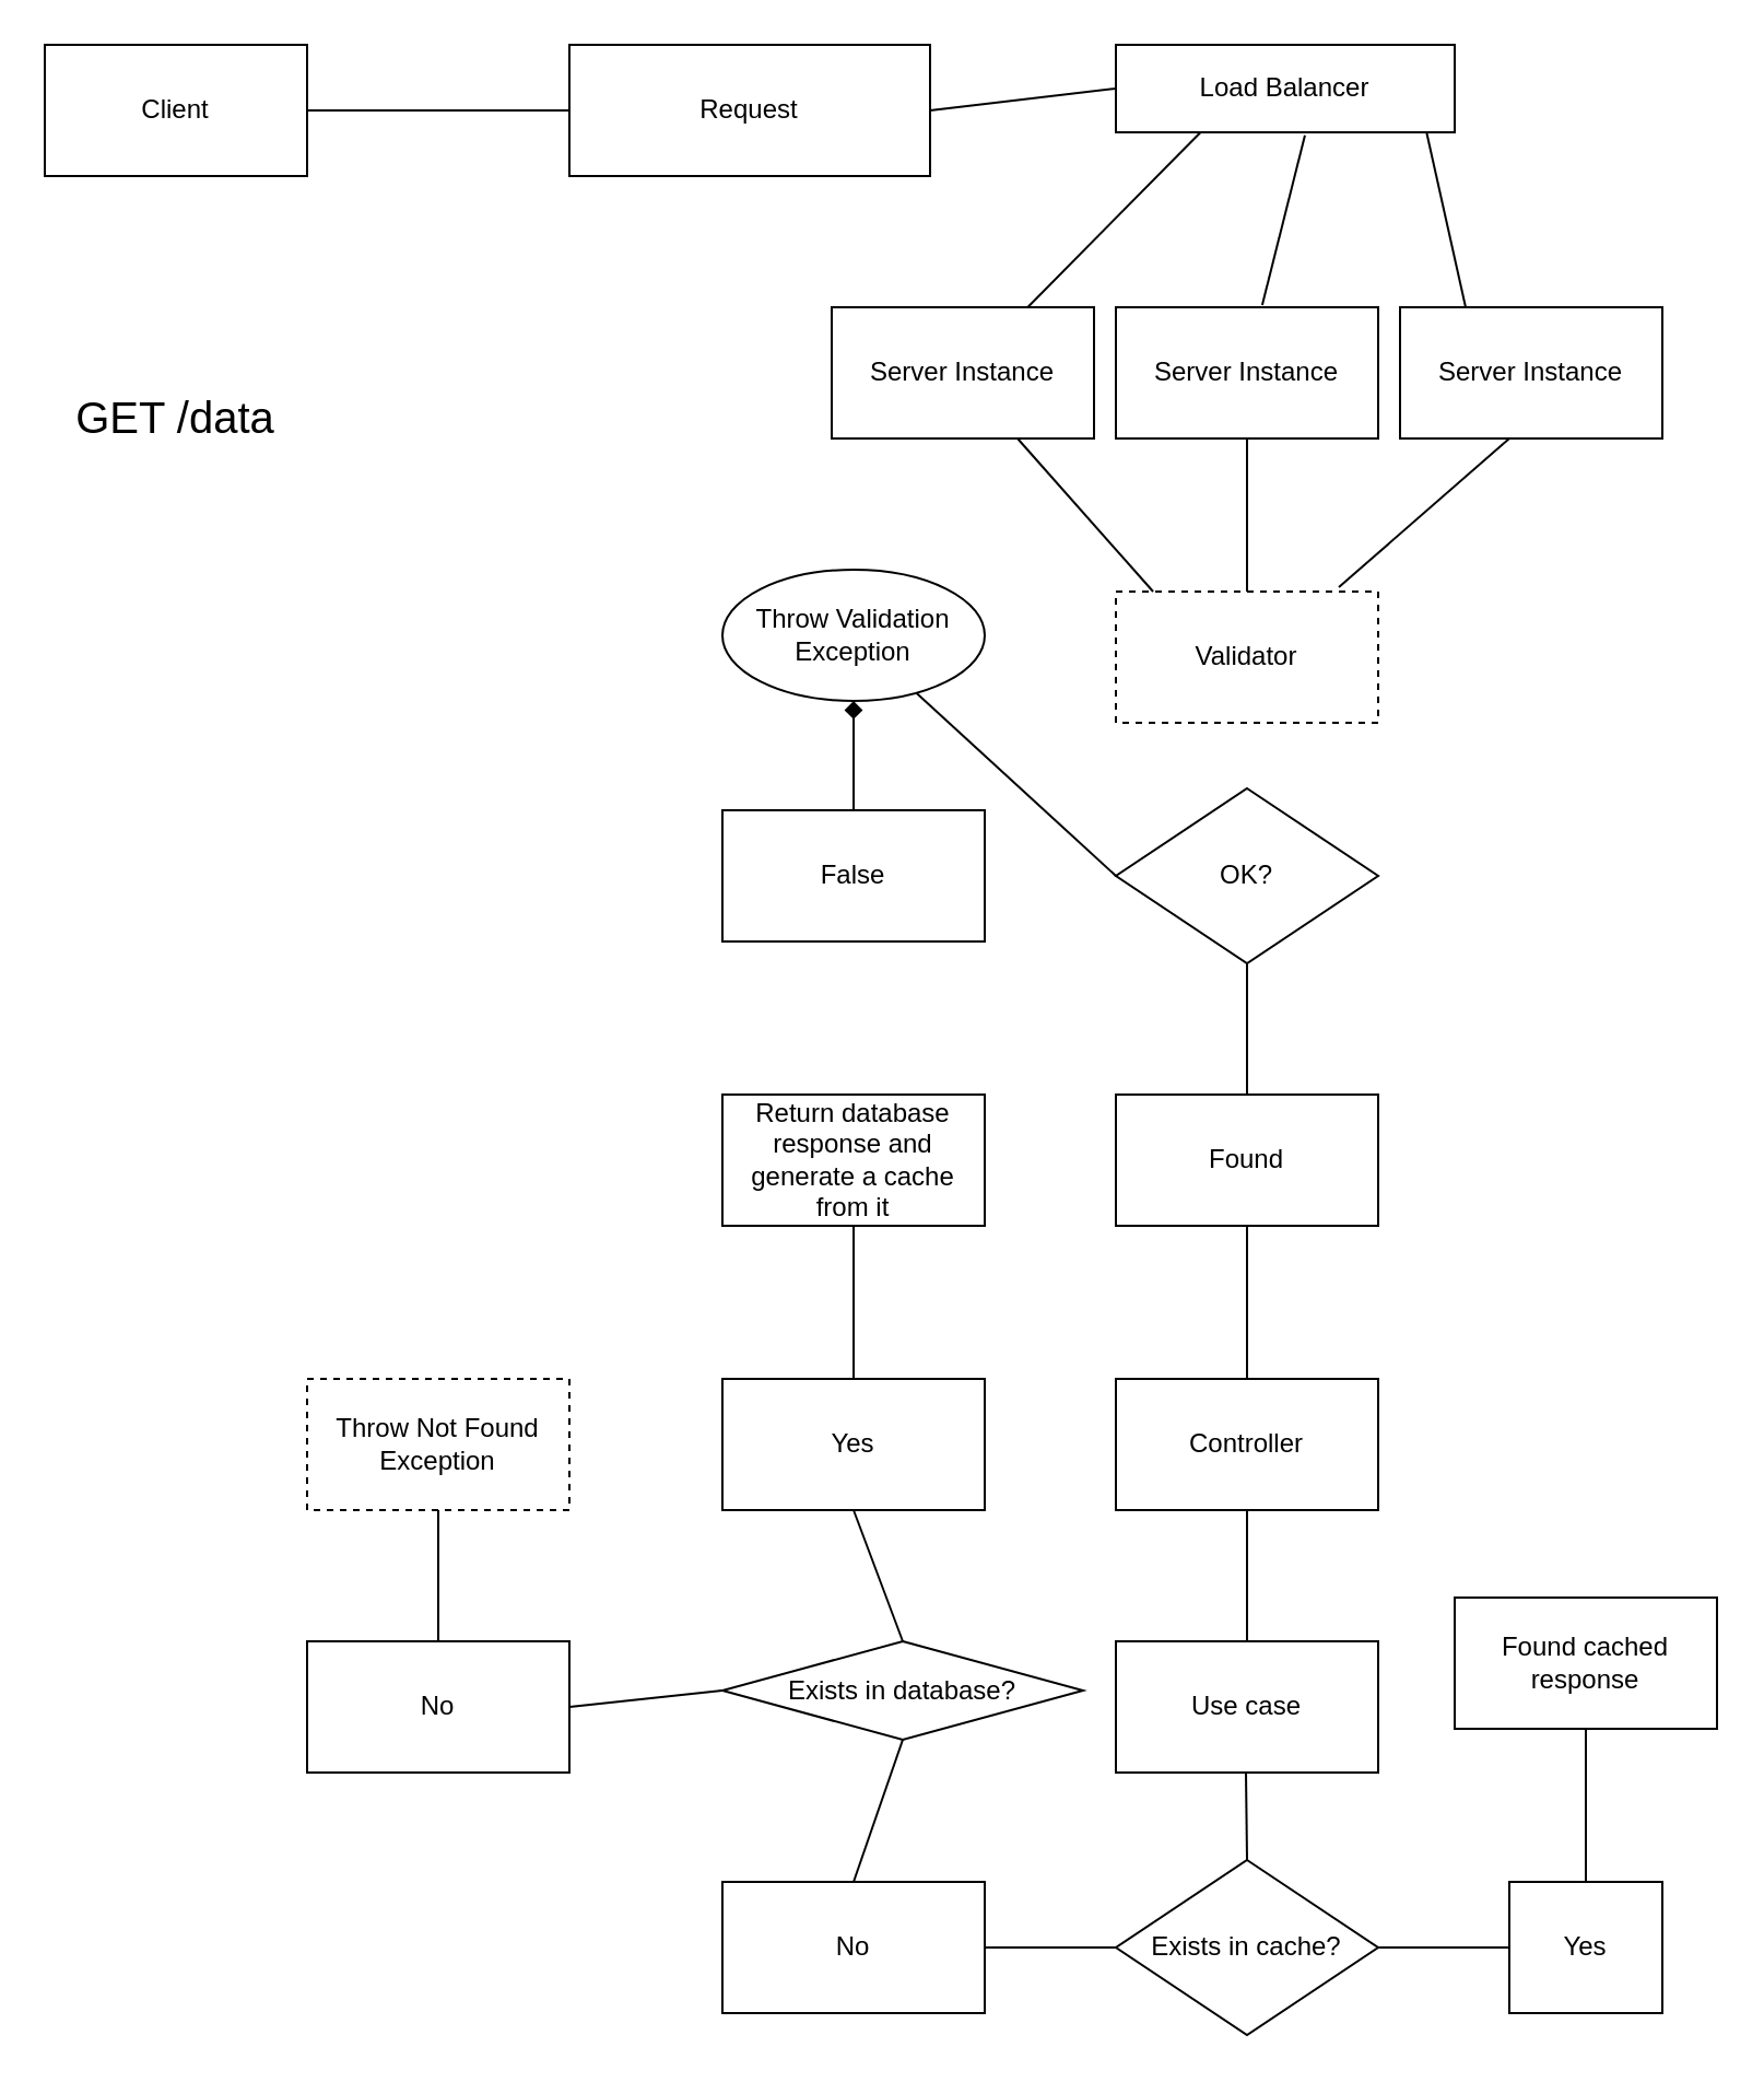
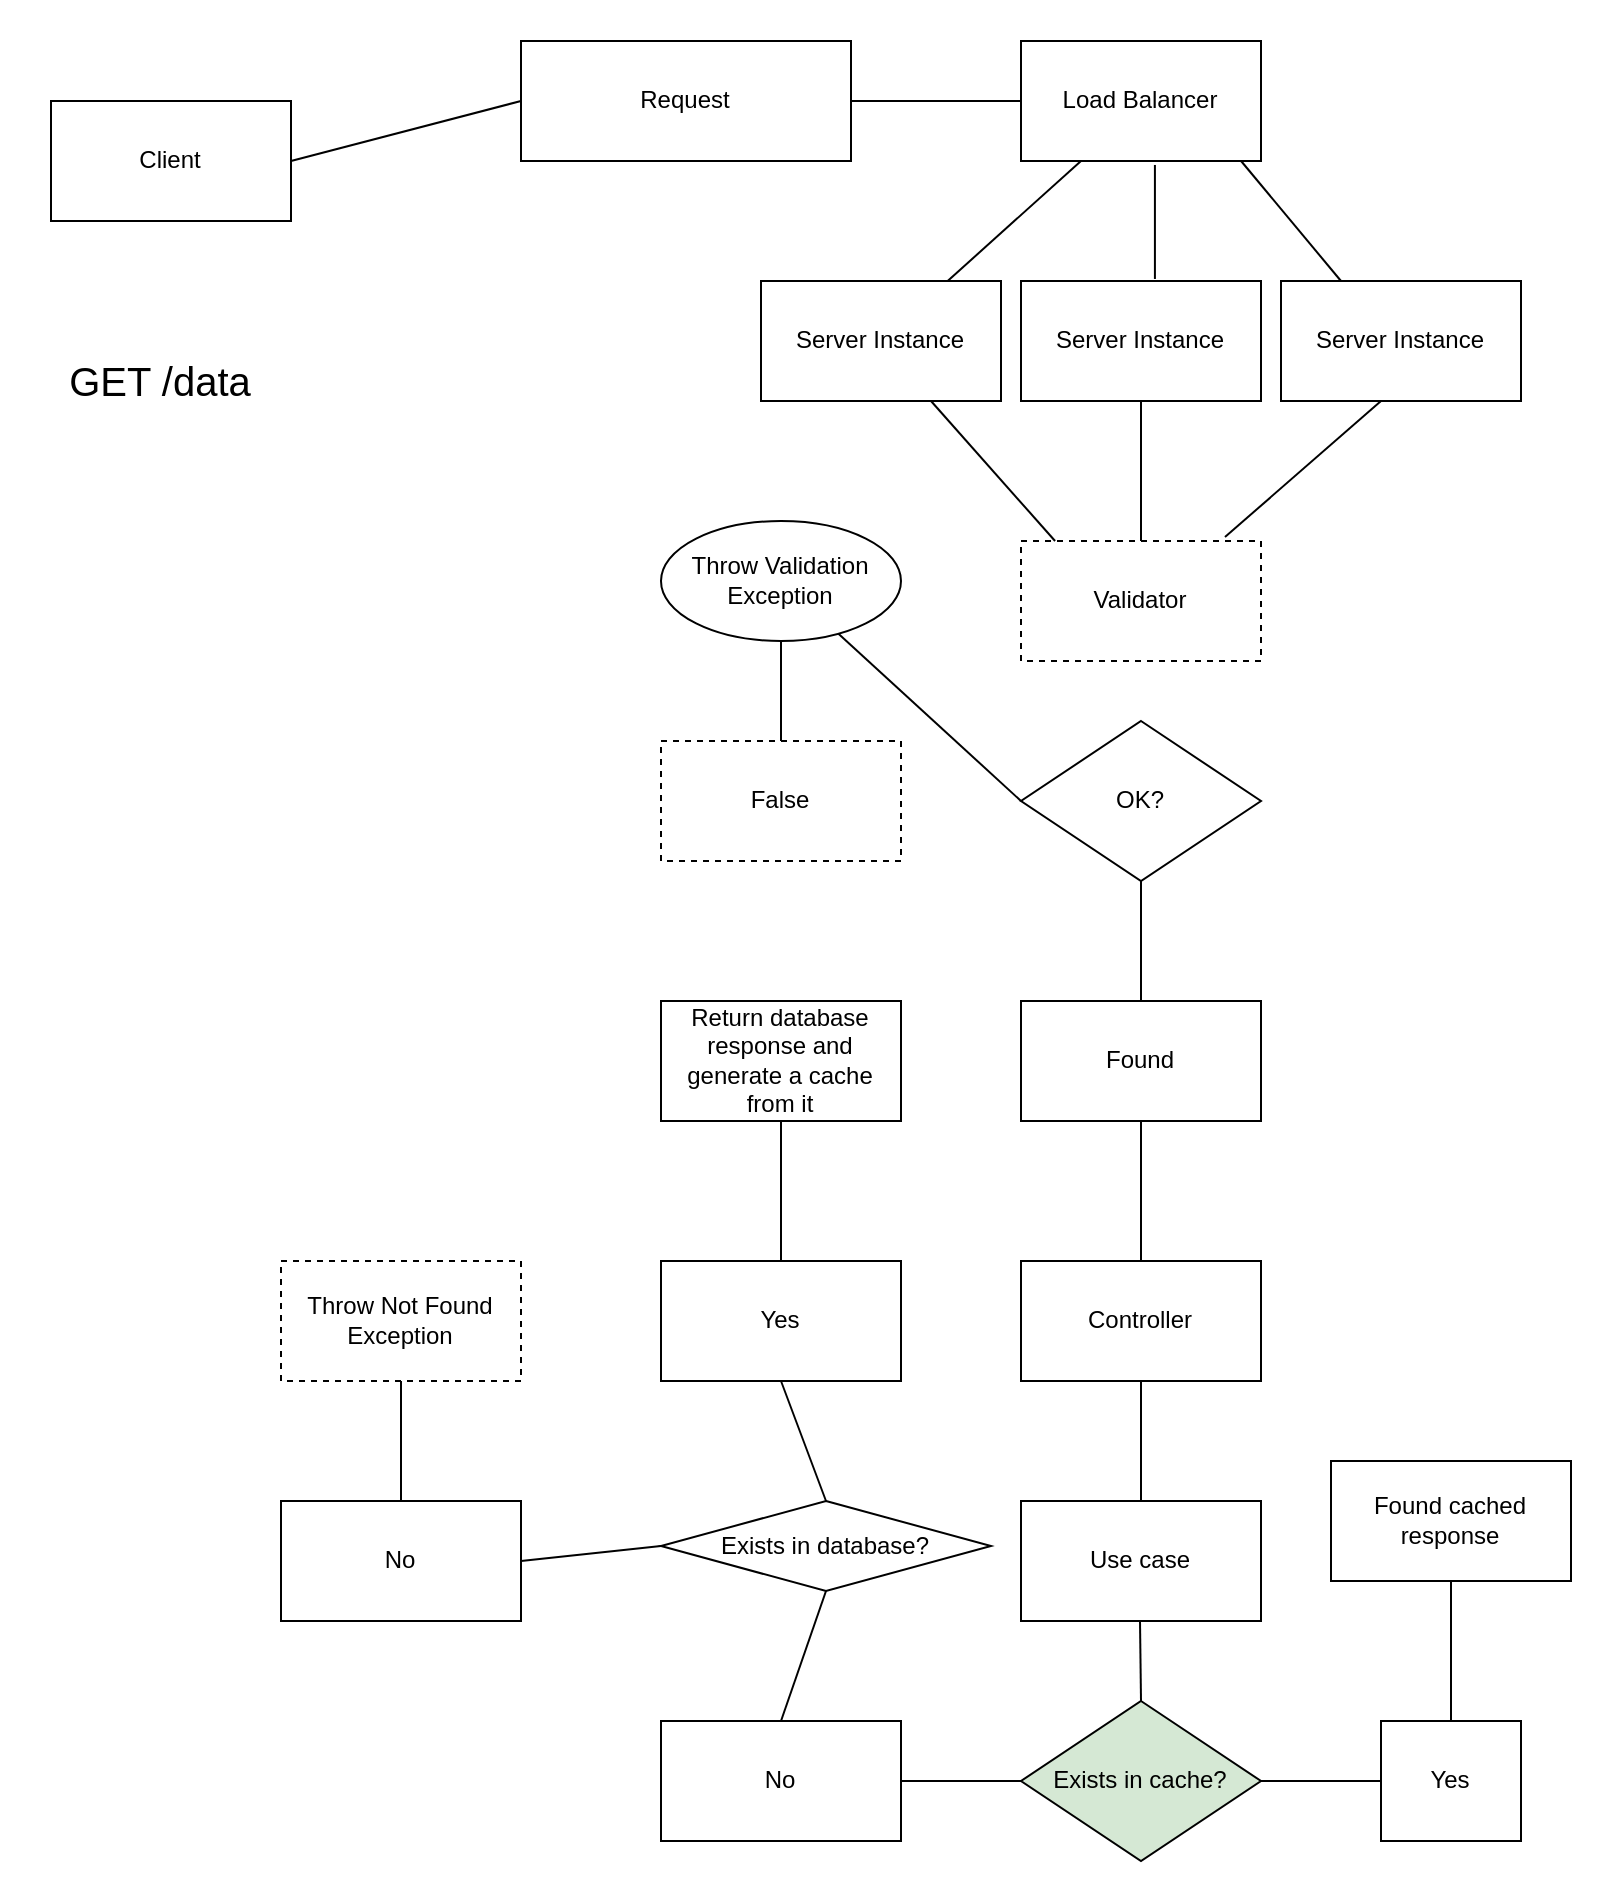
  <mxCell id="0" />
  <mxCell id="1" parent="0" />
- <mxCell id="2" value="Client" style="rounded=0;whiteSpace=wrap;html=1;" vertex="1" parent="1"><mxGeometry x="20" y="20" width="120" height="60" as="geometry" /></mxCell>
+ <mxCell id="2" value="Client" style="rounded=0;whiteSpace=wrap;html=1;" vertex="1" parent="1"><mxGeometry x="25" y="50" width="120" height="60" as="geometry" /></mxCell>
  <mxCell id="3" value="" style="endArrow=none;html=1;rounded=0;exitX=1;exitY=0.5;exitDx=0;exitDy=0;entryX=0;entryY=0.5;entryDx=0;entryDy=0;" edge="1" parent="1" source="2" target="4"><mxGeometry width="50" height="50" relative="1" as="geometry"><mxPoint x="380" y="340" as="sourcePoint" /><mxPoint x="430" y="290" as="targetPoint" /></mxGeometry></mxCell>
  <mxCell id="4" value="Request" style="rounded=0;whiteSpace=wrap;html=1;" vertex="1" parent="1"><mxGeometry x="260" y="20" width="165" height="60" as="geometry" /></mxCell>
- <mxCell id="5" value="Load Balancer" style="rounded=0;whiteSpace=wrap;html=1;" vertex="1" parent="1"><mxGeometry x="510" y="20" width="155" height="40" as="geometry" /></mxCell>
+ <mxCell id="5" value="Load Balancer" style="rounded=0;whiteSpace=wrap;html=1;" vertex="1" parent="1"><mxGeometry x="510" y="20" width="120" height="60" as="geometry" /></mxCell>
  <mxCell id="6" value="" style="endArrow=none;html=1;rounded=0;entryX=0;entryY=0.5;entryDx=0;entryDy=0;exitX=1;exitY=0.5;exitDx=0;exitDy=0;" edge="1" parent="1" source="4" target="5"><mxGeometry width="50" height="50" relative="1" as="geometry"><mxPoint x="380" y="340" as="sourcePoint" /><mxPoint x="430" y="290" as="targetPoint" /></mxGeometry></mxCell>
  <mxCell id="7" value="&lt;div&gt;Server Instance&lt;/div&gt;" style="rounded=0;whiteSpace=wrap;html=1;" vertex="1" parent="1"><mxGeometry x="380" y="140" width="120" height="60" as="geometry" /></mxCell>
  <mxCell id="8" value="&lt;div&gt;Server Instance&lt;/div&gt;" style="rounded=0;whiteSpace=wrap;html=1;" vertex="1" parent="1"><mxGeometry x="510" y="140" width="120" height="60" as="geometry" /></mxCell>
  <mxCell id="9" value="&lt;div&gt;Server Instance&lt;/div&gt;" style="rounded=0;whiteSpace=wrap;html=1;" vertex="1" parent="1"><mxGeometry x="640" y="140" width="120" height="60" as="geometry" /></mxCell>
  <mxCell id="10" value="" style="endArrow=none;html=1;rounded=0;entryX=0.25;entryY=1;entryDx=0;entryDy=0;" edge="1" parent="1" source="7" target="5"><mxGeometry width="50" height="50" relative="1" as="geometry"><mxPoint x="380" y="340" as="sourcePoint" /><mxPoint x="430" y="290" as="targetPoint" /></mxGeometry></mxCell>
  <mxCell id="11" value="" style="endArrow=none;html=1;rounded=0;entryX=0.558;entryY=1.033;entryDx=0;entryDy=0;entryPerimeter=0;exitX=0.558;exitY=-0.017;exitDx=0;exitDy=0;exitPerimeter=0;" edge="1" parent="1" source="8" target="5"><mxGeometry width="50" height="50" relative="1" as="geometry"><mxPoint x="580" y="130" as="sourcePoint" /><mxPoint x="430" y="290" as="targetPoint" /></mxGeometry></mxCell>
  <mxCell id="12" value="" style="endArrow=none;html=1;rounded=0;entryX=0.917;entryY=1;entryDx=0;entryDy=0;entryPerimeter=0;exitX=0.25;exitY=0;exitDx=0;exitDy=0;" edge="1" parent="1" source="9" target="5"><mxGeometry width="50" height="50" relative="1" as="geometry"><mxPoint x="380" y="340" as="sourcePoint" /><mxPoint x="430" y="290" as="targetPoint" /></mxGeometry></mxCell>
  <mxCell id="13" value="Validator" style="rounded=0;whiteSpace=wrap;html=1;dashed=1;" vertex="1" parent="1"><mxGeometry x="510" y="270" width="120" height="60" as="geometry" /></mxCell>
  <mxCell id="14" value="" style="endArrow=none;html=1;rounded=0;exitX=0.142;exitY=0;exitDx=0;exitDy=0;exitPerimeter=0;" edge="1" parent="1" source="13"><mxGeometry width="50" height="50" relative="1" as="geometry"><mxPoint x="415" y="250" as="sourcePoint" /><mxPoint x="465" y="200" as="targetPoint" /></mxGeometry></mxCell>
  <mxCell id="15" value="" style="endArrow=none;html=1;rounded=0;exitX=0.5;exitY=0;exitDx=0;exitDy=0;" edge="1" parent="1" source="13"><mxGeometry width="50" height="50" relative="1" as="geometry"><mxPoint x="520" y="250" as="sourcePoint" /><mxPoint x="570" y="200" as="targetPoint" /></mxGeometry></mxCell>
  <mxCell id="16" value="" style="endArrow=none;html=1;rounded=0;exitX=0.85;exitY=-0.033;exitDx=0;exitDy=0;exitPerimeter=0;" edge="1" parent="1" source="13"><mxGeometry width="50" height="50" relative="1" as="geometry"><mxPoint x="640" y="250" as="sourcePoint" /><mxPoint x="690" y="200" as="targetPoint" /></mxGeometry></mxCell>
  <mxCell id="17" value="OK?" style="rhombus;whiteSpace=wrap;html=1;" vertex="1" parent="1"><mxGeometry x="510" y="360" width="120" height="80" as="geometry" /></mxCell>
  <mxCell id="18" value="" style="endArrow=none;html=1;rounded=0;exitX=0;exitY=0.5;exitDx=0;exitDy=0;" edge="1" parent="1" source="17" target="20"><mxGeometry width="50" height="50" relative="1" as="geometry"><mxPoint x="380" y="370" as="sourcePoint" /><mxPoint x="430" y="320" as="targetPoint" /></mxGeometry></mxCell>
- <mxCell id="19" value="False" style="rounded=0;whiteSpace=wrap;html=1;" vertex="1" parent="1"><mxGeometry x="330" y="370" width="120" height="60" as="geometry" /></mxCell>
+ <mxCell id="19" value="False" style="rounded=0;whiteSpace=wrap;html=1;dashed=1;" vertex="1" parent="1"><mxGeometry x="330" y="370" width="120" height="60" as="geometry" /></mxCell>
  <mxCell id="20" value="Throw Validation Exception" style="ellipse;whiteSpace=wrap;html=1;" vertex="1" parent="1"><mxGeometry x="330" y="260" width="120" height="60" as="geometry" /></mxCell>
- <mxCell id="21" value="" style="endArrow=diamond;html=1;rounded=0;entryX=0.5;entryY=1;entryDx=0;entryDy=0;exitX=0.5;exitY=0;exitDx=0;exitDy=0;" edge="1" parent="1" source="19" target="20"><mxGeometry width="50" height="50" relative="1" as="geometry"><mxPoint x="380" y="370" as="sourcePoint" /><mxPoint x="430" y="320" as="targetPoint" /></mxGeometry></mxCell>
+ <mxCell id="21" value="" style="endArrow=none;html=1;rounded=0;entryX=0.5;entryY=1;entryDx=0;entryDy=0;exitX=0.5;exitY=0;exitDx=0;exitDy=0;" edge="1" parent="1" source="19" target="20"><mxGeometry width="50" height="50" relative="1" as="geometry"><mxPoint x="380" y="370" as="sourcePoint" /><mxPoint x="430" y="320" as="targetPoint" /></mxGeometry></mxCell>
  <mxCell id="22" value="Found" style="rounded=0;whiteSpace=wrap;html=1;" vertex="1" parent="1"><mxGeometry x="510" y="500" width="120" height="60" as="geometry" /></mxCell>
  <mxCell id="23" value="" style="endArrow=none;html=1;rounded=0;exitX=0.5;exitY=0;exitDx=0;exitDy=0;" edge="1" parent="1" source="22"><mxGeometry width="50" height="50" relative="1" as="geometry"><mxPoint x="520" y="490" as="sourcePoint" /><mxPoint x="570" y="440" as="targetPoint" /></mxGeometry></mxCell>
  <mxCell id="24" value="Controller" style="rounded=0;whiteSpace=wrap;html=1;" vertex="1" parent="1"><mxGeometry x="510" y="630" width="120" height="60" as="geometry" /></mxCell>
  <mxCell id="25" value="Use case" style="rounded=0;whiteSpace=wrap;html=1;" vertex="1" parent="1"><mxGeometry x="510" y="750" width="120" height="60" as="geometry" /></mxCell>
  <mxCell id="26" value="" style="endArrow=none;html=1;rounded=0;exitX=0.5;exitY=0;exitDx=0;exitDy=0;" edge="1" parent="1" source="25"><mxGeometry width="50" height="50" relative="1" as="geometry"><mxPoint x="520" y="740" as="sourcePoint" /><mxPoint x="570" y="690" as="targetPoint" /></mxGeometry></mxCell>
  <mxCell id="27" value="" style="endArrow=none;html=1;rounded=0;entryX=0.5;entryY=1;entryDx=0;entryDy=0;" edge="1" parent="1" source="24" target="22"><mxGeometry width="50" height="50" relative="1" as="geometry"><mxPoint x="530" y="610" as="sourcePoint" /><mxPoint x="580" y="560" as="targetPoint" /></mxGeometry></mxCell>
- <mxCell id="28" value="Exists in cache?" style="rhombus;whiteSpace=wrap;html=1;" vertex="1" parent="1"><mxGeometry x="510" y="850" width="120" height="80" as="geometry" /></mxCell>
+ <mxCell id="28" value="Exists in cache?" style="rhombus;whiteSpace=wrap;html=1;fillColor=#d5e8d4;" vertex="1" parent="1"><mxGeometry x="510" y="850" width="120" height="80" as="geometry" /></mxCell>
  <mxCell id="29" value="" style="endArrow=none;html=1;rounded=0;" edge="1" parent="1"><mxGeometry width="50" height="50" relative="1" as="geometry"><mxPoint x="570" y="850" as="sourcePoint" /><mxPoint x="569.5" y="810" as="targetPoint" /></mxGeometry></mxCell>
  <mxCell id="30" value="Yes" style="rounded=0;whiteSpace=wrap;html=1;" vertex="1" parent="1"><mxGeometry x="690" y="860" width="70" height="60" as="geometry" /></mxCell>
  <mxCell id="31" value="" style="endArrow=none;html=1;rounded=0;entryX=0;entryY=0.5;entryDx=0;entryDy=0;" edge="1" parent="1" target="30"><mxGeometry width="50" height="50" relative="1" as="geometry"><mxPoint x="630" y="890" as="sourcePoint" /><mxPoint x="680" y="840" as="targetPoint" /></mxGeometry></mxCell>
  <mxCell id="32" value="Found cached response" style="rounded=0;whiteSpace=wrap;html=1;" vertex="1" parent="1"><mxGeometry x="665" y="730" width="120" height="60" as="geometry" /></mxCell>
  <mxCell id="33" value="" style="endArrow=none;html=1;rounded=0;exitX=0.5;exitY=0;exitDx=0;exitDy=0;" edge="1" parent="1" source="30"><mxGeometry width="50" height="50" relative="1" as="geometry"><mxPoint x="675" y="840" as="sourcePoint" /><mxPoint x="725" y="790" as="targetPoint" /></mxGeometry></mxCell>
  <mxCell id="34" value="No" style="rounded=0;whiteSpace=wrap;html=1;" vertex="1" parent="1"><mxGeometry x="330" y="860" width="120" height="60" as="geometry" /></mxCell>
  <mxCell id="35" value="" style="endArrow=none;html=1;rounded=0;entryX=0;entryY=0.5;entryDx=0;entryDy=0;" edge="1" parent="1" target="28"><mxGeometry width="50" height="50" relative="1" as="geometry"><mxPoint x="450" y="890" as="sourcePoint" /><mxPoint x="500" y="840" as="targetPoint" /></mxGeometry></mxCell>
  <mxCell id="36" value="&lt;div&gt;Yes&lt;/div&gt;" style="rounded=0;whiteSpace=wrap;html=1;" vertex="1" parent="1"><mxGeometry x="330" y="630" width="120" height="60" as="geometry" /></mxCell>
  <mxCell id="37" value="" style="endArrow=none;html=1;rounded=0;exitX=0.5;exitY=0;exitDx=0;exitDy=0;entryX=0.5;entryY=1;entryDx=0;entryDy=0;" edge="1" parent="1" source="40" target="36"><mxGeometry width="50" height="50" relative="1" as="geometry"><mxPoint x="390" y="750" as="sourcePoint" /><mxPoint x="430" y="680" as="targetPoint" /></mxGeometry></mxCell>
  <mxCell id="38" value="" style="endArrow=none;html=1;rounded=0;exitX=0.5;exitY=0;exitDx=0;exitDy=0;entryX=0.5;entryY=1;entryDx=0;entryDy=0;" edge="1" parent="1" source="34" target="40"><mxGeometry width="50" height="50" relative="1" as="geometry"><mxPoint x="390" y="860" as="sourcePoint" /><mxPoint x="440" y="820" as="targetPoint" /></mxGeometry></mxCell>
  <mxCell id="39" value="GET /data" style="text;html=1;align=center;verticalAlign=middle;whiteSpace=wrap;rounded=0;fontSize=20;" vertex="1" parent="1"><mxGeometry x="20" y="175" width="120" height="30" as="geometry" /></mxCell>
  <mxCell id="40" value="Exists in database?" style="rhombus;whiteSpace=wrap;html=1;" vertex="1" parent="1"><mxGeometry x="330" y="750" width="165" height="45" as="geometry" /></mxCell>
  <mxCell id="41" value="Return database response and generate a cache from it" style="rounded=0;whiteSpace=wrap;html=1;" vertex="1" parent="1"><mxGeometry x="330" y="500" width="120" height="60" as="geometry" /></mxCell>
  <mxCell id="42" value="" style="endArrow=none;html=1;rounded=0;entryX=0.5;entryY=1;entryDx=0;entryDy=0;exitX=0.5;exitY=0;exitDx=0;exitDy=0;" edge="1" parent="1" source="36" target="41"><mxGeometry width="50" height="50" relative="1" as="geometry"><mxPoint x="390" y="620" as="sourcePoint" /><mxPoint x="440" y="570" as="targetPoint" /></mxGeometry></mxCell>
  <mxCell id="43" value="No" style="rounded=0;whiteSpace=wrap;html=1;" vertex="1" parent="1"><mxGeometry x="140" y="750" width="120" height="60" as="geometry" /></mxCell>
  <mxCell id="44" value="" style="endArrow=none;html=1;rounded=0;entryX=0;entryY=0.5;entryDx=0;entryDy=0;exitX=1;exitY=0.5;exitDx=0;exitDy=0;" edge="1" parent="1" source="43" target="40"><mxGeometry width="50" height="50" relative="1" as="geometry"><mxPoint x="270" y="790" as="sourcePoint" /><mxPoint x="320" y="740" as="targetPoint" /></mxGeometry></mxCell>
  <mxCell id="45" value="Throw Not Found Exception" style="rounded=0;whiteSpace=wrap;html=1;dashed=1;" vertex="1" parent="1"><mxGeometry x="140" y="630" width="120" height="60" as="geometry" /></mxCell>
  <mxCell id="46" value="" style="endArrow=none;html=1;rounded=0;exitX=0.5;exitY=0;exitDx=0;exitDy=0;entryX=0.5;entryY=1;entryDx=0;entryDy=0;" edge="1" parent="1" source="43" target="45"><mxGeometry width="50" height="50" relative="1" as="geometry"><mxPoint x="200" y="730" as="sourcePoint" /><mxPoint x="250" y="680" as="targetPoint" /></mxGeometry></mxCell>
